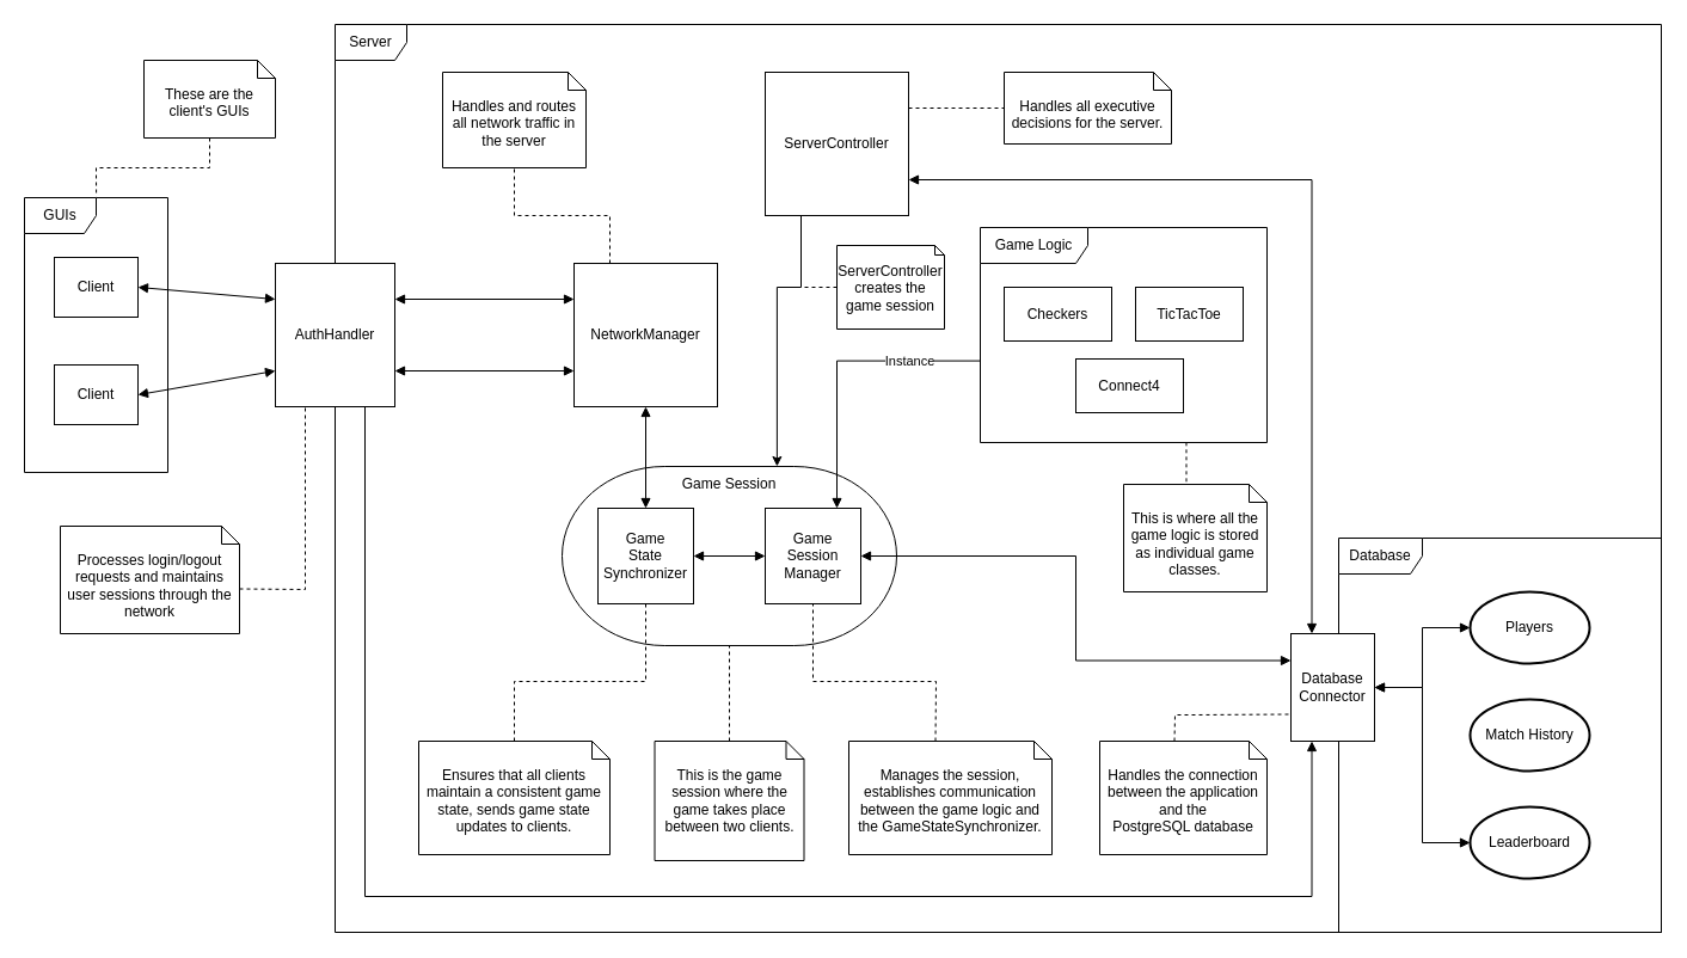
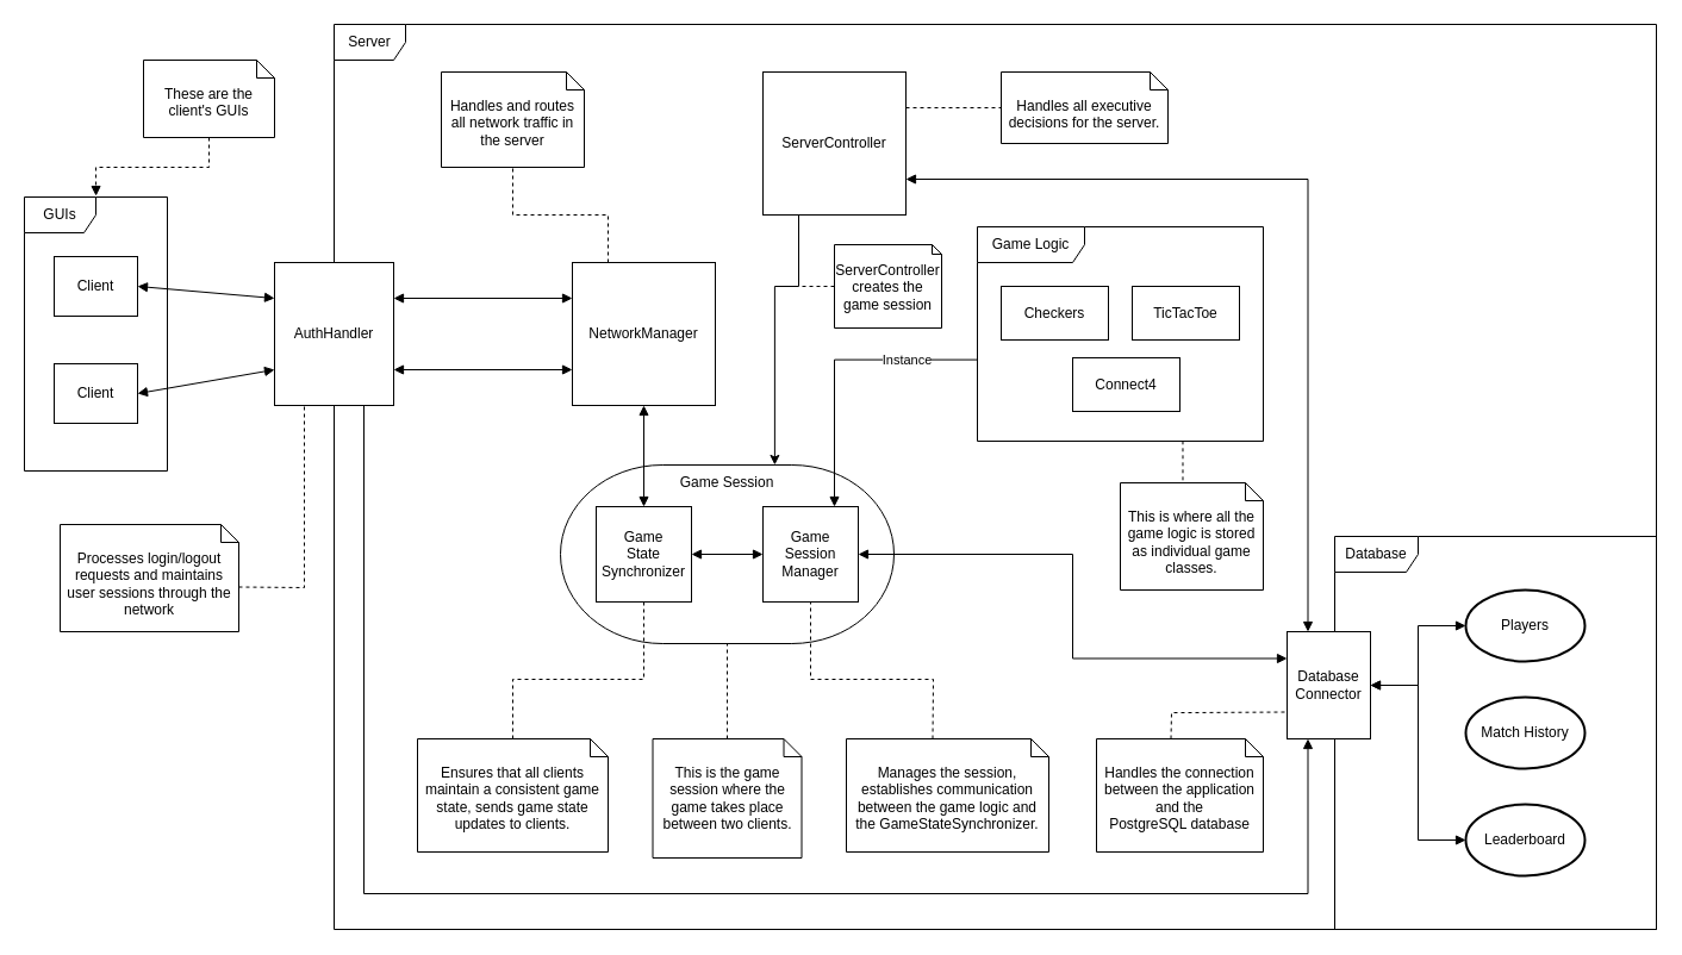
  <mxCell id="0" />
  <mxCell id="1" parent="0" />
  <mxCell id="2" value="" style="strokeWidth=1;html=1;shape=mxgraph.flowchart.terminator;whiteSpace=wrap;" vertex="1" parent="1"><mxGeometry x="470" y="390" width="280" height="150" as="geometry" /></mxCell>
  <mxCell id="3" value="Server" style="shape=umlFrame;whiteSpace=wrap;html=1;pointerEvents=0;" vertex="1" parent="1"><mxGeometry x="280" y="20" width="1110" height="760" as="geometry" /></mxCell>
  <mxCell id="4" value="GUIs" style="shape=umlFrame;whiteSpace=wrap;html=1;pointerEvents=0;" vertex="1" parent="1"><mxGeometry x="20" y="165" width="120" height="230" as="geometry" /></mxCell>
  <mxCell id="5" value="Client" style="html=1;whiteSpace=wrap;" vertex="1" parent="1"><mxGeometry x="45" y="215" width="70" height="50" as="geometry" /></mxCell>
  <mxCell id="6" value="Client" style="html=1;whiteSpace=wrap;" vertex="1" parent="1"><mxGeometry x="45" y="305" width="70" height="50" as="geometry" /></mxCell>
  <mxCell id="7" style="edgeStyle=orthogonalEdgeStyle;rounded=0;orthogonalLoop=1;jettySize=auto;html=1;exitX=0.75;exitY=1;exitDx=0;exitDy=0;entryX=0.25;entryY=1;entryDx=0;entryDy=0;endArrow=block" edge="1" parent="1" source="8" target="29"><mxGeometry relative="1" as="geometry"><Array as="points"><mxPoint x="305" y="750" /><mxPoint x="1097" y="750" /></Array></mxGeometry></mxCell>
  <mxCell id="8" value="AuthHandler" style="html=1;whiteSpace=wrap;" vertex="1" parent="1"><mxGeometry x="230" y="220" width="100" height="120" as="geometry" /></mxCell>
  <mxCell id="9" value="" style="endArrow=block;startArrow=block;endFill=1;startFill=1;html=1;rounded=0;entryX=0;entryY=0.25;entryDx=0;entryDy=0;exitX=1;exitY=0.5;exitDx=0;exitDy=0;" edge="1" parent="1" source="5" target="8"><mxGeometry width="160" relative="1" as="geometry"><mxPoint x="55" y="214.5" as="sourcePoint" /><mxPoint x="215" y="214.5" as="targetPoint" /></mxGeometry></mxCell>
  <mxCell id="10" value="" style="endArrow=block;startArrow=block;endFill=1;startFill=1;html=1;rounded=0;entryX=0;entryY=0.75;entryDx=0;entryDy=0;exitX=1;exitY=0.5;exitDx=0;exitDy=0;" edge="1" parent="1" source="6" target="8"><mxGeometry width="160" relative="1" as="geometry"><mxPoint x="65" y="224.5" as="sourcePoint" /><mxPoint x="240" y="245" as="targetPoint" /></mxGeometry></mxCell>
  <mxCell id="11" value="NetworkManager" style="html=1;whiteSpace=wrap;" vertex="1" parent="1"><mxGeometry x="480" y="220" width="120" height="120" as="geometry" /></mxCell>
  <mxCell id="12" value="" style="endArrow=block;startArrow=block;endFill=1;startFill=1;html=1;rounded=0;exitX=1;exitY=0.25;exitDx=0;exitDy=0;entryX=0;entryY=0.25;entryDx=0;entryDy=0;" edge="1" parent="1" source="8" target="11"><mxGeometry width="160" relative="1" as="geometry"><mxPoint x="390" y="340" as="sourcePoint" /><mxPoint x="550" y="340" as="targetPoint" /></mxGeometry></mxCell>
  <mxCell id="13" value="" style="endArrow=block;startArrow=block;endFill=1;startFill=1;html=1;rounded=0;exitX=1;exitY=0.75;exitDx=0;exitDy=0;entryX=0;entryY=0.75;entryDx=0;entryDy=0;" edge="1" parent="1" source="8" target="11"><mxGeometry width="160" relative="1" as="geometry"><mxPoint x="340" y="260" as="sourcePoint" /><mxPoint x="530" y="260" as="targetPoint" /></mxGeometry></mxCell>
  <mxCell id="14" style="edgeStyle=orthogonalEdgeStyle;rounded=0;orthogonalLoop=1;jettySize=auto;html=1;entryX=0.25;entryY=0;entryDx=0;entryDy=0;endArrow=block;startArrow=block;exitX=1;exitY=0.75;exitDx=0;exitDy=0;" edge="1" parent="1" source="16" target="29"><mxGeometry relative="1" as="geometry" /></mxCell>
  <mxCell id="15" style="edgeStyle=orthogonalEdgeStyle;rounded=0;orthogonalLoop=1;jettySize=auto;html=1;entryX=0.899;entryY=-0.002;entryDx=0;entryDy=0;entryPerimeter=0;exitX=0.25;exitY=1;exitDx=0;exitDy=0;" edge="1" parent="1" source="16" target="42"><mxGeometry relative="1" as="geometry"><Array as="points"><mxPoint x="670" y="240" /><mxPoint x="650" y="240" /></Array></mxGeometry></mxCell>
  <mxCell id="16" value="ServerController" style="html=1;whiteSpace=wrap;" vertex="1" parent="1"><mxGeometry x="640" width="120" height="120" as="geometry" y="60" /></mxCell>
  <mxCell id="17" value="&lt;div&gt;Game&lt;/div&gt;&lt;div&gt;State&lt;/div&gt;&lt;div&gt;Synchronizer&lt;/div&gt;" style="html=1;whiteSpace=wrap;" vertex="1" parent="1"><mxGeometry x="500" y="425" width="80" height="80" as="geometry" /></mxCell>
  <mxCell id="18" value="This is where all the game logic is stored as individual game classes." style="shape=note2;boundedLbl=1;whiteSpace=wrap;html=1;size=15;verticalAlign=top;align=center;" vertex="1" parent="1"><mxGeometry x="940" y="405" width="120" height="90" as="geometry" /></mxCell>
  <mxCell id="19" value="Game Logic" style="shape=umlFrame;whiteSpace=wrap;html=1;pointerEvents=0;width=90;height=30;" vertex="1" parent="1"><mxGeometry x="820" y="190" width="240" height="180" as="geometry" /></mxCell>
  <mxCell id="20" value="Checkers" style="html=1;whiteSpace=wrap;" vertex="1" parent="1"><mxGeometry x="840" y="240" width="90" height="45" as="geometry" /></mxCell>
  <mxCell id="21" value="TicTacToe" style="html=1;whiteSpace=wrap;" vertex="1" parent="1"><mxGeometry x="950" y="240" width="90" height="45" as="geometry" /></mxCell>
  <mxCell id="22" value="Connect4" style="html=1;whiteSpace=wrap;" vertex="1" parent="1"><mxGeometry x="900" y="300" width="90" height="45" as="geometry" /></mxCell>
  <mxCell id="23" style="edgeStyle=orthogonalEdgeStyle;rounded=0;orthogonalLoop=1;jettySize=auto;html=1;entryX=0.75;entryY=0;entryDx=0;entryDy=0;endArrow=block;exitX=-0.001;exitY=0.62;exitDx=0;exitDy=0;exitPerimeter=0;" edge="1" parent="1" source="19" target="26"><mxGeometry relative="1" as="geometry" /></mxCell>
  <mxCell id="24" value="Instance" style="edgeLabel;html=1;align=center;verticalAlign=middle;resizable=0;points=[];" vertex="1" connectable="0" parent="23"><mxGeometry x="0.04" y="-3" relative="1" as="geometry"><mxPoint x="63" y="-6" as="offset" /></mxGeometry></mxCell>
  <mxCell id="25" style="edgeStyle=orthogonalEdgeStyle;rounded=0;orthogonalLoop=1;jettySize=auto;html=1;entryX=0;entryY=0.25;entryDx=0;entryDy=0;endArrow=block;startArrow=block" edge="1" parent="1" source="26" target="29"><mxGeometry relative="1" as="geometry" /></mxCell>
  <mxCell id="26" value="&lt;div&gt;Game&lt;/div&gt;&lt;div&gt;Session&lt;/div&gt;&lt;div&gt;Manager&lt;/div&gt;" style="html=1;whiteSpace=wrap;" vertex="1" parent="1"><mxGeometry x="640" y="425" width="80" height="80" as="geometry" /></mxCell>
  <mxCell id="27" value="" style="endArrow=block;startArrow=block;endFill=1;startFill=1;html=1;rounded=0;exitX=1;exitY=0.5;exitDx=0;exitDy=0;entryX=0;entryY=0.5;entryDx=0;entryDy=0;" edge="1" parent="1" source="17" target="26"><mxGeometry width="160" relative="1" as="geometry"><mxPoint x="560" y="360" as="sourcePoint" /><mxPoint x="720" y="360" as="targetPoint" /></mxGeometry></mxCell>
  <mxCell id="28" value="Database" style="shape=umlFrame;whiteSpace=wrap;html=1;pointerEvents=0;width=70;height=30;" vertex="1" parent="1"><mxGeometry x="1120" y="450" width="270" height="330" as="geometry" /></mxCell>
  <mxCell id="29" value="&lt;div&gt;Database&lt;/div&gt;&lt;div&gt;Connector&lt;/div&gt;" style="html=1;whiteSpace=wrap;" vertex="1" parent="1"><mxGeometry x="1080" y="530" width="70" height="90" as="geometry" /></mxCell>
  <mxCell id="30" value="Players" style="strokeWidth=2;html=1;shape=mxgraph.flowchart.start_1;whiteSpace=wrap;" vertex="1" parent="1"><mxGeometry x="1230" y="495" width="100" height="60" as="geometry" /></mxCell>
  <mxCell id="31" value="Match History" style="strokeWidth=2;html=1;shape=mxgraph.flowchart.start_1;whiteSpace=wrap;" vertex="1" parent="1"><mxGeometry x="1230" y="585" width="100" height="60" as="geometry" /></mxCell>
  <mxCell id="32" value="Leaderboard" style="strokeWidth=2;html=1;shape=mxgraph.flowchart.start_1;whiteSpace=wrap;" vertex="1" parent="1"><mxGeometry x="1230" y="675" width="100" height="60" as="geometry" /></mxCell>
  <mxCell id="33" value="" style="endArrow=block;startArrow=block;endFill=1;startFill=1;html=1;rounded=0;exitX=1;exitY=0.5;exitDx=0;exitDy=0;entryX=0;entryY=0.5;entryDx=0;entryDy=0;entryPerimeter=0;" edge="1" parent="1" source="29" target="32"><mxGeometry width="160" relative="1" as="geometry"><mxPoint x="1070" y="739.62" as="sourcePoint" /><mxPoint x="1230" y="739.62" as="targetPoint" /><Array as="points"><mxPoint x="1190" y="575" /><mxPoint x="1190" y="705" /></Array></mxGeometry></mxCell>
  <mxCell id="34" value="" style="endArrow=block;startArrow=block;endFill=1;startFill=1;html=1;rounded=0;exitX=1;exitY=0.5;exitDx=0;exitDy=0;entryX=0;entryY=0.5;entryDx=0;entryDy=0;entryPerimeter=0;" edge="1" parent="1" source="29" target="30"><mxGeometry width="160" relative="1" as="geometry"><mxPoint x="1000" y="620" as="sourcePoint" /><mxPoint x="1160" y="620" as="targetPoint" /><Array as="points"><mxPoint x="1190" y="575" /><mxPoint x="1190" y="525" /></Array></mxGeometry></mxCell>
  <mxCell id="35" value="" style="endArrow=block;startArrow=block;endFill=1;startFill=1;html=1;rounded=0;exitX=0.5;exitY=1;exitDx=0;exitDy=0;entryX=0.5;entryY=0;entryDx=0;entryDy=0;" edge="1" parent="1" source="11" target="17"><mxGeometry width="160" relative="1" as="geometry"><mxPoint x="540" y="430" as="sourcePoint" /><mxPoint x="700" y="430" as="targetPoint" /></mxGeometry></mxCell>
  <mxCell id="36" value="Handles all executive decisions for the server." style="shape=note2;boundedLbl=1;whiteSpace=wrap;html=1;size=15;verticalAlign=top;align=center;" vertex="1" parent="1"><mxGeometry x="840" width="140" height="60" as="geometry" y="60" /></mxCell>
  <mxCell id="37" value="" style="endArrow=none;dashed=1;html=1;rounded=0;exitX=1;exitY=0.25;exitDx=0;exitDy=0;entryX=0;entryY=0.5;entryDx=0;entryDy=0;entryPerimeter=0;" edge="1" parent="1" source="16" target="36"><mxGeometry width="50" height="50" relative="1" as="geometry"><mxPoint x="650" y="30" as="sourcePoint" /><mxPoint x="700" y="-20" as="targetPoint" /></mxGeometry></mxCell>
  <mxCell id="38" value="Handles and routes all network traffic in the server" style="shape=note2;boundedLbl=1;whiteSpace=wrap;html=1;size=15;verticalAlign=top;align=center;" vertex="1" parent="1"><mxGeometry x="370" width="120" height="80" as="geometry" y="60" /></mxCell>
  <mxCell id="39" value="" style="endArrow=none;dashed=1;html=1;rounded=0;entryX=0.5;entryY=1;entryDx=0;entryDy=0;entryPerimeter=0;exitX=0.25;exitY=0;exitDx=0;exitDy=0;" edge="1" parent="1" source="11" target="38"><mxGeometry width="50" height="50" relative="1" as="geometry"><mxPoint x="580" y="300" as="sourcePoint" /><mxPoint x="630" y="250" as="targetPoint" /><Array as="points"><mxPoint x="510" y="180" /><mxPoint x="430" y="180" /></Array></mxGeometry></mxCell>
  <mxCell id="40" value="Processes login/logout&lt;br&gt;requests and maintains user sessions through the network" style="shape=note2;boundedLbl=1;whiteSpace=wrap;html=1;size=15;verticalAlign=top;align=center;" vertex="1" parent="1"><mxGeometry x="50" y="440" width="150" height="90" as="geometry" /></mxCell>
  <mxCell id="41" value="" style="endArrow=none;dashed=1;html=1;rounded=0;entryX=0.25;entryY=1;entryDx=0;entryDy=0;exitX=0;exitY=0;exitDx=150;exitDy=52.5;exitPerimeter=0;" edge="1" parent="1" source="40" target="8"><mxGeometry width="50" height="50" relative="1" as="geometry"><mxPoint x="350" y="430" as="sourcePoint" /><mxPoint x="400" y="380" as="targetPoint" /><Array as="points"><mxPoint x="255" y="493" /></Array></mxGeometry></mxCell>
  <mxCell id="42" value="Game Session" style="text;html=1;align=center;verticalAlign=middle;whiteSpace=wrap;rounded=0;" vertex="1" parent="1"><mxGeometry x="560" y="390" width="100" height="30" as="geometry" /></mxCell>
  <mxCell id="43" value="This is the game session where the game takes place between two clients." style="shape=note2;boundedLbl=1;whiteSpace=wrap;html=1;size=15;verticalAlign=top;align=center;" vertex="1" parent="1"><mxGeometry x="547.5" y="620" width="125" height="100" as="geometry" /></mxCell>
  <mxCell id="44" value="" style="endArrow=none;dashed=1;html=1;rounded=0;exitX=0.5;exitY=0;exitDx=0;exitDy=0;exitPerimeter=0;entryX=0.5;entryY=1;entryDx=0;entryDy=0;entryPerimeter=0;" edge="1" parent="1" source="43" target="2"><mxGeometry width="50" height="50" relative="1" as="geometry"><mxPoint x="680" y="570" as="sourcePoint" /><mxPoint x="730" y="520" as="targetPoint" /></mxGeometry></mxCell>
  <mxCell id="45" value="Ensures that all clients maintain a consistent game&lt;br&gt;state, sends game state updates to clients." style="shape=note2;boundedLbl=1;whiteSpace=wrap;html=1;size=15;verticalAlign=top;align=center;" vertex="1" parent="1"><mxGeometry x="350" y="620" width="160" height="95" as="geometry" /></mxCell>
  <mxCell id="46" value="" style="endArrow=none;dashed=1;html=1;rounded=0;entryX=0.5;entryY=1;entryDx=0;entryDy=0;exitX=0.5;exitY=0;exitDx=0;exitDy=0;exitPerimeter=0;" edge="1" parent="1" source="45" target="17"><mxGeometry width="50" height="50" relative="1" as="geometry"><mxPoint x="680" y="560" as="sourcePoint" /><mxPoint x="730" y="510" as="targetPoint" /><Array as="points"><mxPoint x="430" y="570" /><mxPoint x="540" y="570" /></Array></mxGeometry></mxCell>
  <mxCell id="47" value="Manages the session, establishes communication between the game logic and the GameStateSynchronizer." style="shape=note2;boundedLbl=1;whiteSpace=wrap;html=1;size=15;verticalAlign=top;align=center;" vertex="1" parent="1"><mxGeometry x="710" y="620" width="170" height="95" as="geometry" /></mxCell>
  <mxCell id="48" value="" style="endArrow=none;dashed=1;html=1;rounded=0;entryX=0.5;entryY=1;entryDx=0;entryDy=0;exitX=0;exitY=0;exitDx=72.5;exitDy=0;exitPerimeter=0;" edge="1" parent="1" source="47" target="26"><mxGeometry width="50" height="50" relative="1" as="geometry"><mxPoint x="640" y="600" as="sourcePoint" /><mxPoint x="690" y="550" as="targetPoint" /><Array as="points"><mxPoint x="783" y="570" /><mxPoint x="680" y="570" /></Array></mxGeometry></mxCell>
  <mxCell id="49" value="Handles the connection between the application and the&lt;br&gt;PostgreSQL database" style="shape=note2;boundedLbl=1;whiteSpace=wrap;html=1;size=15;verticalAlign=top;align=center;" vertex="1" parent="1"><mxGeometry x="920" y="620" width="140" height="95" as="geometry" /></mxCell>
  <mxCell id="50" value="" style="endArrow=none;dashed=1;html=1;rounded=0;entryX=0;entryY=0.75;entryDx=0;entryDy=0;exitX=0;exitY=0;exitDx=62.5;exitDy=0;exitPerimeter=0;" edge="1" parent="1" source="49" target="29"><mxGeometry width="50" height="50" relative="1" as="geometry"><mxPoint x="820" y="670" as="sourcePoint" /><mxPoint x="870" y="620" as="targetPoint" /><Array as="points"><mxPoint x="983" y="598" /><mxPoint x="1000" y="598" /></Array></mxGeometry></mxCell>
  <mxCell id="51" value="" style="endArrow=none;dashed=1;html=1;rounded=0;entryX=0;entryY=0;entryDx=52.5;entryDy=0;entryPerimeter=0;exitX=0.802;exitY=0.999;exitDx=0;exitDy=0;exitPerimeter=0;" edge="1" parent="1" target="18"><mxGeometry width="50" height="50" relative="1" as="geometry"><mxPoint x="992.48" y="369.82" as="sourcePoint" /><mxPoint x="850" y="380" as="targetPoint" /></mxGeometry></mxCell>
  <mxCell id="52" value="These are the client's GUIs" style="shape=note2;boundedLbl=1;whiteSpace=wrap;html=1;size=15;verticalAlign=top;align=center;" vertex="1" parent="1"><mxGeometry x="120" y="50" width="110" height="65" as="geometry" /></mxCell>
- <mxCell id="53" value="" style="endArrow=none;dashed=1;html=1;rounded=0;exitX=0.5;exitY=1;exitDx=0;exitDy=0;exitPerimeter=0;entryX=0.501;entryY=-0.004;entryDx=0;entryDy=0;entryPerimeter=0;" edge="1" parent="1" source="52" target="4"><mxGeometry width="50" height="50" relative="1" as="geometry"><mxPoint x="210" y="420" as="sourcePoint" /><mxPoint x="190" y="160" as="targetPoint" /><Array as="points"><mxPoint x="175" y="140" /><mxPoint x="80" y="140" /></Array></mxGeometry></mxCell>
+ <mxCell id="53" value="" style="endArrow=block;dashed=1;html=1;rounded=0;exitX=0.5;exitY=1;exitDx=0;exitDy=0;exitPerimeter=0;entryX=0.501;entryY=-0.004;entryDx=0;entryDy=0;entryPerimeter=0;" edge="1" parent="1" source="52" target="4"><mxGeometry width="50" height="50" relative="1" as="geometry"><mxPoint x="210" y="420" as="sourcePoint" /><mxPoint x="190" y="160" as="targetPoint" /><Array as="points"><mxPoint x="175" y="140" /><mxPoint x="80" y="140" /></Array></mxGeometry></mxCell>
  <mxCell id="54" value="ServerController creates the game session" style="shape=note2;boundedLbl=1;whiteSpace=wrap;html=1;size=8;verticalAlign=top;align=center;" vertex="1" parent="1"><mxGeometry x="700" y="205" width="90" height="70" as="geometry" /></mxCell>
  <mxCell id="55" value="" style="endArrow=none;dashed=1;html=1;rounded=0;exitX=0;exitY=0.5;exitDx=0;exitDy=0;exitPerimeter=0;" edge="1" parent="1" source="54"><mxGeometry width="50" height="50" relative="1" as="geometry"><mxPoint x="630" y="310" as="sourcePoint" /><mxPoint x="670" y="240" as="targetPoint" /></mxGeometry></mxCell>
